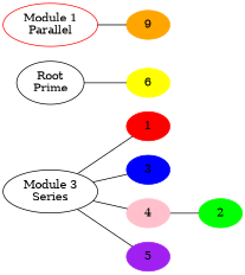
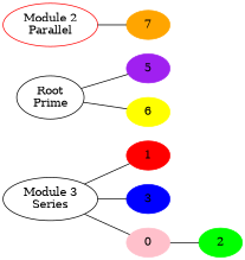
  graph {
    rankdir=LR
    node [style=filled]
    1 [color=red]
    2 [color=green]
    3 [color=blue]
-   4 [color=pink]
+   4 [color=pink label=0]
    5 [color=purple]
    6 [color=yellow]
-   7 [color=orange label=9]
+   7 [color=orange]
    n8 [label="Root\nPrime" style=""]
-   n9 [color=red label="Module 1\nParallel" style=""]
+   n9 [color=red label="Module 2\nParallel" style=""]
    n10 [label="Module 3\nSeries" style=""]
    subgraph sub_1 {
      1
      2
      3
      4
      5
      6
      7
    }
    4 -- 2
-   n10 -- 5
+   n8 -- 5
    n8 -- 6
    n9 -- 7
    n10 -- 1
    n10 -- 3
    n10 -- 4
  }
